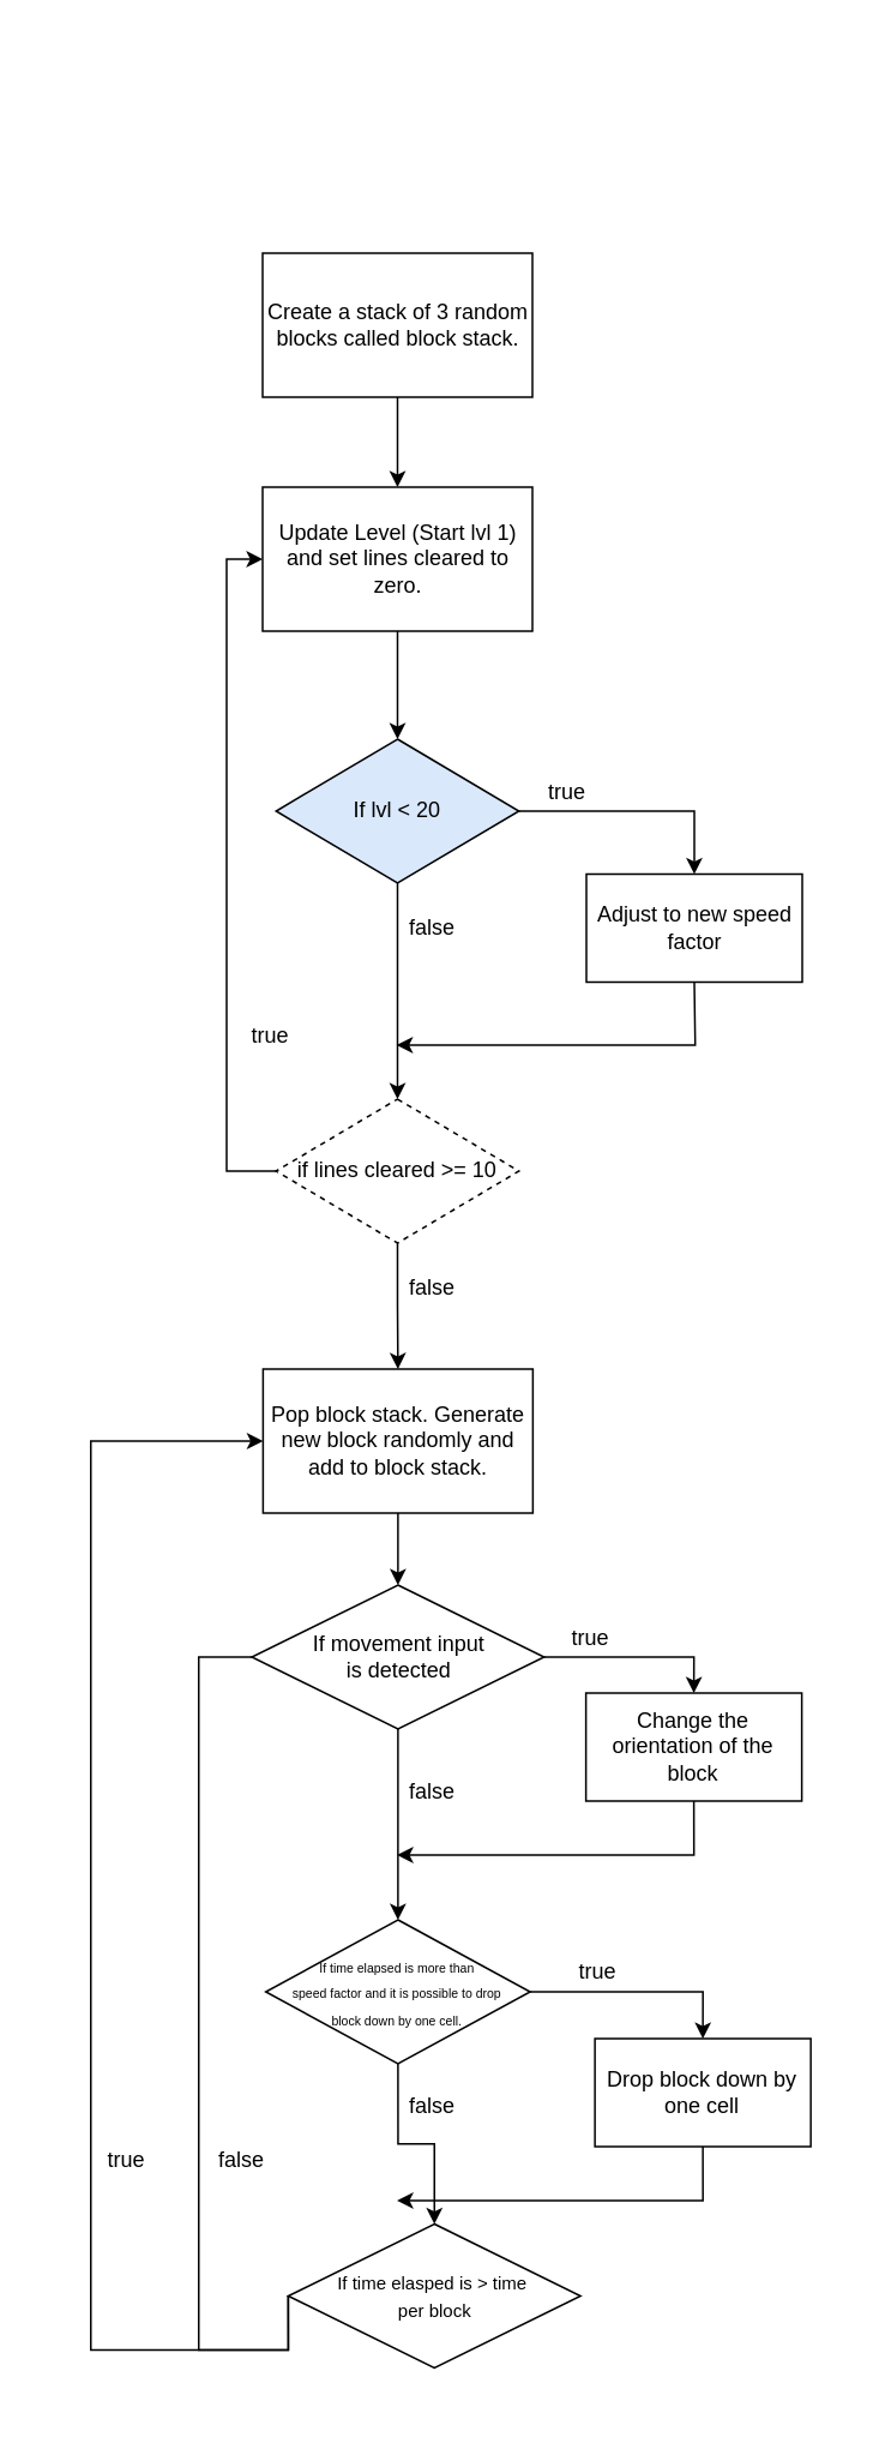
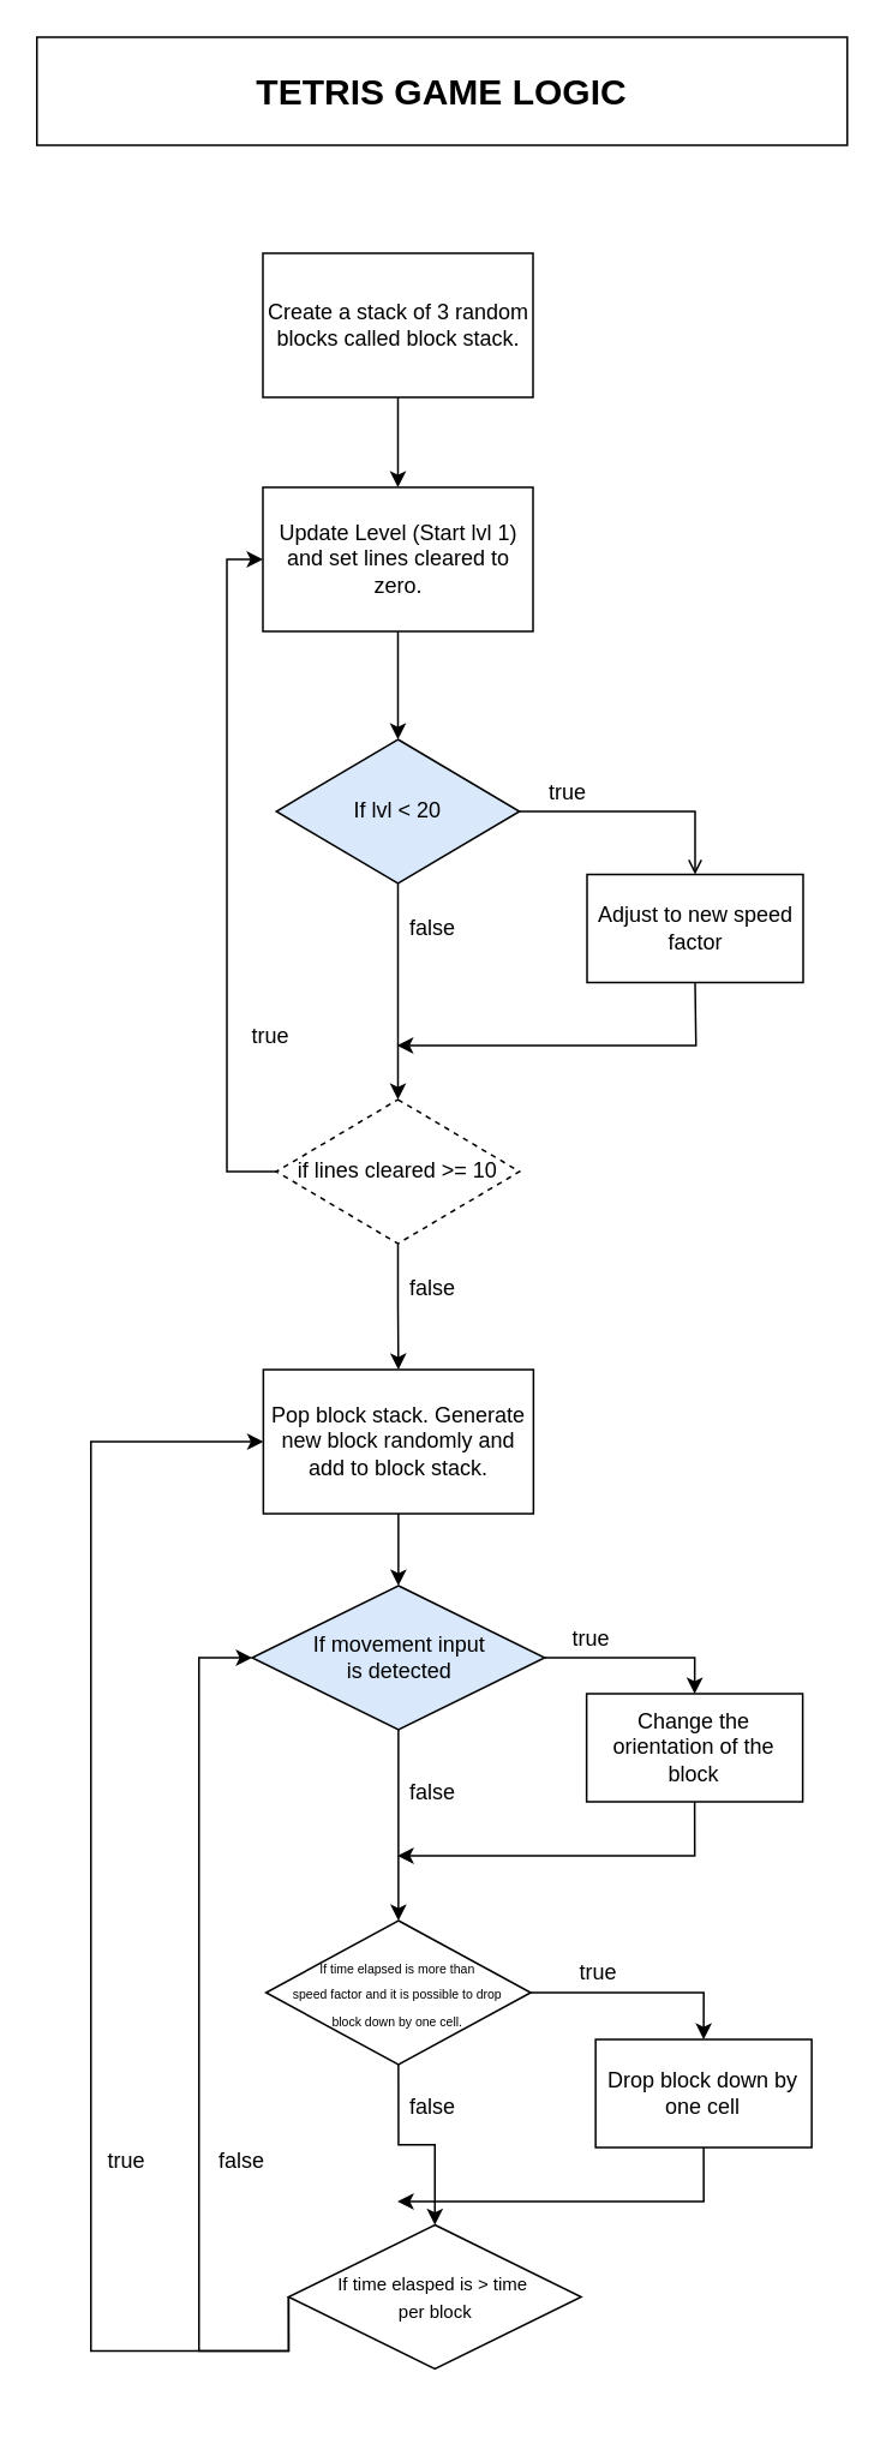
  <mxCell id="0" />
  <mxCell id="1" parent="0" />
+ <mxCell id="2" value="&lt;b&gt;&lt;font style=&quot;font-size: 20px;&quot;&gt;TETRIS GAME LOGIC&lt;/font&gt;&lt;/b&gt;" style="rounded=0;whiteSpace=wrap;html=1;" vertex="1" parent="1"><mxGeometry x="20" y="20" width="450" height="60" as="geometry" /></mxCell>
  <mxCell id="3" value="" style="group" connectable="0" vertex="1" parent="1"><mxGeometry x="40" y="140" width="410.25" height="1205" as="geometry" /></mxCell>
  <mxCell id="4" value="Update Level (Start lvl 1)&lt;br&gt;and set lines cleared to zero." style="rounded=0;whiteSpace=wrap;html=1;" vertex="1" parent="3"><mxGeometry x="105.5" y="130" width="150" height="80" as="geometry" /></mxCell>
  <mxCell id="5" value="" style="endArrow=classic;html=1;rounded=0;exitX=0.5;exitY=1;exitDx=0;exitDy=0;entryX=0.5;entryY=0;entryDx=0;entryDy=0;" edge="1" parent="3" source="4" target="8"><mxGeometry width="50" height="50" relative="1" as="geometry"><mxPoint x="150.5" y="300" as="sourcePoint" /><mxPoint x="180.5" y="270" as="targetPoint" /></mxGeometry></mxCell>
  <mxCell id="6" style="edgeStyle=orthogonalEdgeStyle;rounded=0;orthogonalLoop=1;jettySize=auto;html=1;exitX=0.5;exitY=1;exitDx=0;exitDy=0;entryX=0.5;entryY=0;entryDx=0;entryDy=0;" edge="1" parent="3" source="7" target="4"><mxGeometry relative="1" as="geometry" /></mxCell>
  <mxCell id="7" value="Create a stack of 3 random blocks called block stack." style="rounded=0;whiteSpace=wrap;html=1;" vertex="1" parent="3"><mxGeometry x="105.5" width="150" height="80" as="geometry" /></mxCell>
  <mxCell id="8" value="If lvl &amp;lt; 20" style="rhombus;whiteSpace=wrap;html=1;fillColor=#dae8fc;" vertex="1" parent="3"><mxGeometry x="113" y="270" width="135" height="80" as="geometry" /></mxCell>
  <mxCell id="9" value="Adjust to new speed factor" style="rounded=0;whiteSpace=wrap;html=1;" vertex="1" parent="3"><mxGeometry x="285.5" y="345" width="120" height="60" as="geometry" /></mxCell>
- <mxCell id="10" style="edgeStyle=orthogonalEdgeStyle;rounded=0;orthogonalLoop=1;jettySize=auto;html=1;exitX=1;exitY=0.5;exitDx=0;exitDy=0;entryX=0.5;entryY=0;entryDx=0;entryDy=0;" edge="1" parent="3" source="8" target="9"><mxGeometry relative="1" as="geometry"><mxPoint x="415.5" y="320" as="targetPoint" /></mxGeometry></mxCell>
+ <mxCell id="10" style="edgeStyle=orthogonalEdgeStyle;rounded=0;orthogonalLoop=1;jettySize=auto;html=1;exitX=1;exitY=0.5;exitDx=0;exitDy=0;entryX=0.5;entryY=0;entryDx=0;entryDy=0;endArrow=open;" edge="1" parent="3" source="8" target="9"><mxGeometry relative="1" as="geometry"><mxPoint x="415.5" y="320" as="targetPoint" /></mxGeometry></mxCell>
  <mxCell id="11" value="" style="endArrow=classic;html=1;rounded=0;exitX=0.5;exitY=1;exitDx=0;exitDy=0;" edge="1" parent="3" source="9"><mxGeometry width="50" height="50" relative="1" as="geometry"><mxPoint x="340.5" y="405" as="sourcePoint" /><mxPoint x="180" y="440" as="targetPoint" /><Array as="points"><mxPoint x="346" y="440" /></Array></mxGeometry></mxCell>
  <mxCell id="12" value="true" style="text;html=1;strokeColor=none;fillColor=none;align=center;verticalAlign=middle;whiteSpace=wrap;rounded=0;" vertex="1" parent="3"><mxGeometry x="245" y="285" width="60" height="30" as="geometry" /></mxCell>
  <mxCell id="13" value="false" style="text;html=1;strokeColor=none;fillColor=none;align=center;verticalAlign=middle;whiteSpace=wrap;rounded=0;" vertex="1" parent="3"><mxGeometry x="170" y="360" width="60" height="30" as="geometry" /></mxCell>
  <mxCell id="14" style="edgeStyle=orthogonalEdgeStyle;rounded=0;orthogonalLoop=1;jettySize=auto;html=1;exitX=0;exitY=0.5;exitDx=0;exitDy=0;entryX=0;entryY=0.5;entryDx=0;entryDy=0;" edge="1" parent="3" source="15" target="4"><mxGeometry relative="1" as="geometry" /></mxCell>
  <mxCell id="15" value="if lines cleared &amp;gt;= 10" style="rhombus;whiteSpace=wrap;html=1;dashed=1;" vertex="1" parent="3"><mxGeometry x="113" y="470" width="135" height="80" as="geometry" /></mxCell>
  <mxCell id="16" style="edgeStyle=orthogonalEdgeStyle;rounded=0;orthogonalLoop=1;jettySize=auto;html=1;exitX=0.5;exitY=1;exitDx=0;exitDy=0;entryX=0.5;entryY=0;entryDx=0;entryDy=0;" edge="1" parent="3" source="8" target="15"><mxGeometry relative="1" as="geometry"><mxPoint x="180" y="460" as="targetPoint" /></mxGeometry></mxCell>
  <mxCell id="17" value="true" style="text;html=1;strokeColor=none;fillColor=none;align=center;verticalAlign=middle;whiteSpace=wrap;rounded=0;" vertex="1" parent="3"><mxGeometry x="80" y="420" width="60" height="30" as="geometry" /></mxCell>
  <mxCell id="18" value="false" style="text;html=1;strokeColor=none;fillColor=none;align=center;verticalAlign=middle;whiteSpace=wrap;rounded=0;" vertex="1" parent="3"><mxGeometry x="170" y="560" width="60" height="30" as="geometry" /></mxCell>
- <mxCell id="19" value="If movement input&lt;br&gt;is detected" style="rhombus;whiteSpace=wrap;html=1;" vertex="1" parent="3"><mxGeometry x="99.5" y="740" width="162.5" height="80" as="geometry" /></mxCell>
+ <mxCell id="19" value="If movement input&lt;br&gt;is detected" style="rhombus;whiteSpace=wrap;html=1;fillColor=#dae8fc;" vertex="1" parent="3"><mxGeometry x="99.5" y="740" width="162.5" height="80" as="geometry" /></mxCell>
  <mxCell id="20" style="edgeStyle=orthogonalEdgeStyle;rounded=0;orthogonalLoop=1;jettySize=auto;html=1;exitX=0.5;exitY=1;exitDx=0;exitDy=0;" edge="1" parent="3" source="21"><mxGeometry relative="1" as="geometry"><mxPoint x="180.25" y="890" as="targetPoint" /><Array as="points"><mxPoint x="345.25" y="890" /></Array></mxGeometry></mxCell>
  <mxCell id="21" value="Change the orientation of the block" style="rounded=0;whiteSpace=wrap;html=1;" vertex="1" parent="3"><mxGeometry x="285.25" y="800" width="120" height="60" as="geometry" /></mxCell>
  <mxCell id="22" style="edgeStyle=orthogonalEdgeStyle;rounded=0;orthogonalLoop=1;jettySize=auto;html=1;exitX=1;exitY=0.5;exitDx=0;exitDy=0;entryX=0.5;entryY=0;entryDx=0;entryDy=0;" edge="1" parent="3" source="19" target="21"><mxGeometry relative="1" as="geometry" /></mxCell>
  <mxCell id="23" value="&lt;font style=&quot;font-size: 7px;&quot;&gt;If time elapsed is more than &lt;br&gt;speed factor and it is possible to drop &lt;br&gt;block down by one cell.&lt;br&gt;&lt;/font&gt;" style="rhombus;whiteSpace=wrap;html=1;" vertex="1" parent="3"><mxGeometry x="107.25" y="926" width="147" height="80" as="geometry" /></mxCell>
  <mxCell id="24" style="edgeStyle=orthogonalEdgeStyle;rounded=0;orthogonalLoop=1;jettySize=auto;html=1;exitX=0.5;exitY=1;exitDx=0;exitDy=0;entryX=0.5;entryY=0;entryDx=0;entryDy=0;" edge="1" parent="3" source="19" target="23"><mxGeometry relative="1" as="geometry"><mxPoint x="180.25" y="940" as="targetPoint" /></mxGeometry></mxCell>
  <mxCell id="25" style="edgeStyle=orthogonalEdgeStyle;rounded=0;orthogonalLoop=1;jettySize=auto;html=1;exitX=0.5;exitY=1;exitDx=0;exitDy=0;entryX=0.5;entryY=0;entryDx=0;entryDy=0;" edge="1" parent="3" source="26" target="19"><mxGeometry relative="1" as="geometry" /></mxCell>
  <mxCell id="26" value="Pop block stack. Generate new block randomly and add to block stack." style="rounded=0;whiteSpace=wrap;html=1;" vertex="1" parent="3"><mxGeometry x="105.75" y="620" width="150" height="80" as="geometry" /></mxCell>
  <mxCell id="27" style="edgeStyle=orthogonalEdgeStyle;rounded=0;orthogonalLoop=1;jettySize=auto;html=1;exitX=0.5;exitY=1;exitDx=0;exitDy=0;entryX=0.5;entryY=0;entryDx=0;entryDy=0;" edge="1" parent="3" source="15" target="26"><mxGeometry relative="1" as="geometry" /></mxCell>
  <mxCell id="28" style="edgeStyle=orthogonalEdgeStyle;rounded=0;orthogonalLoop=1;jettySize=auto;html=1;exitX=0;exitY=0.5;exitDx=0;exitDy=0;entryX=0;entryY=0.5;entryDx=0;entryDy=0;" edge="1" parent="3" source="30" target="26"><mxGeometry relative="1" as="geometry"><Array as="points"><mxPoint x="10" y="1165" /><mxPoint x="10" y="660" /></Array></mxGeometry></mxCell>
- <mxCell id="29" style="edgeStyle=orthogonalEdgeStyle;rounded=0;orthogonalLoop=1;jettySize=auto;html=1;exitX=0;exitY=0.5;exitDx=0;exitDy=0;entryX=0;entryY=0.5;entryDx=0;entryDy=0;endArrow=none;" edge="1" parent="3" source="30" target="19"><mxGeometry relative="1" as="geometry"><Array as="points"><mxPoint x="70" y="1165" /><mxPoint x="70" y="780" /></Array></mxGeometry></mxCell>
+ <mxCell id="29" style="edgeStyle=orthogonalEdgeStyle;rounded=0;orthogonalLoop=1;jettySize=auto;html=1;exitX=0;exitY=0.5;exitDx=0;exitDy=0;entryX=0;entryY=0.5;entryDx=0;entryDy=0;" edge="1" parent="3" source="30" target="19"><mxGeometry relative="1" as="geometry"><Array as="points"><mxPoint x="70" y="1165" /><mxPoint x="70" y="780" /></Array></mxGeometry></mxCell>
  <mxCell id="30" value="&lt;font style=&quot;font-size: 10px;&quot;&gt;If time elasped is &amp;gt; time&amp;nbsp;&lt;br&gt;per block&lt;/font&gt;" style="rhombus;whiteSpace=wrap;html=1;" vertex="1" parent="3"><mxGeometry x="119.75" y="1095" width="162.5" height="80" as="geometry" /></mxCell>
  <mxCell id="31" style="edgeStyle=orthogonalEdgeStyle;rounded=0;orthogonalLoop=1;jettySize=auto;html=1;exitX=0.5;exitY=1;exitDx=0;exitDy=0;entryX=0.5;entryY=0;entryDx=0;entryDy=0;" edge="1" parent="3" source="23" target="30"><mxGeometry relative="1" as="geometry"><mxPoint x="180.603" y="1080" as="targetPoint" /></mxGeometry></mxCell>
  <mxCell id="32" value="true" style="text;html=1;strokeColor=none;fillColor=none;align=center;verticalAlign=middle;whiteSpace=wrap;rounded=0;" vertex="1" parent="3"><mxGeometry x="258" y="755" width="60" height="30" as="geometry" /></mxCell>
  <mxCell id="33" value="false" style="text;html=1;strokeColor=none;fillColor=none;align=center;verticalAlign=middle;whiteSpace=wrap;rounded=0;" vertex="1" parent="3"><mxGeometry x="170.25" y="840" width="60" height="30" as="geometry" /></mxCell>
  <mxCell id="34" value="Drop block down by one cell" style="rounded=0;whiteSpace=wrap;html=1;" vertex="1" parent="3"><mxGeometry x="290.25" y="992" width="120" height="60" as="geometry" /></mxCell>
  <mxCell id="35" style="edgeStyle=orthogonalEdgeStyle;rounded=0;orthogonalLoop=1;jettySize=auto;html=1;exitX=1;exitY=0.5;exitDx=0;exitDy=0;entryX=0.5;entryY=0;entryDx=0;entryDy=0;" edge="1" parent="3" source="23" target="34"><mxGeometry relative="1" as="geometry" /></mxCell>
  <mxCell id="36" value="true" style="text;html=1;strokeColor=none;fillColor=none;align=center;verticalAlign=middle;whiteSpace=wrap;rounded=0;" vertex="1" parent="3"><mxGeometry x="262" y="940" width="60" height="30" as="geometry" /></mxCell>
  <mxCell id="37" value="false" style="text;html=1;strokeColor=none;fillColor=none;align=center;verticalAlign=middle;whiteSpace=wrap;rounded=0;" vertex="1" parent="3"><mxGeometry x="170.25" y="1015" width="60" height="30" as="geometry" /></mxCell>
  <mxCell id="38" style="edgeStyle=orthogonalEdgeStyle;rounded=0;orthogonalLoop=1;jettySize=auto;html=1;exitX=0.5;exitY=1;exitDx=0;exitDy=0;" edge="1" parent="3" source="34"><mxGeometry relative="1" as="geometry"><mxPoint x="180.25" y="1082" as="targetPoint" /><mxPoint x="370.25" y="1082" as="sourcePoint" /><Array as="points"><mxPoint x="350.25" y="1082" /></Array></mxGeometry></mxCell>
  <mxCell id="39" value="true" style="text;html=1;strokeColor=none;fillColor=none;align=center;verticalAlign=middle;whiteSpace=wrap;rounded=0;" vertex="1" parent="3"><mxGeometry y="1045" width="60" height="30" as="geometry" /></mxCell>
  <mxCell id="40" value="false" style="text;html=1;strokeColor=none;fillColor=none;align=center;verticalAlign=middle;whiteSpace=wrap;rounded=0;" vertex="1" parent="3"><mxGeometry x="64" y="1045" width="60" height="30" as="geometry" /></mxCell>
